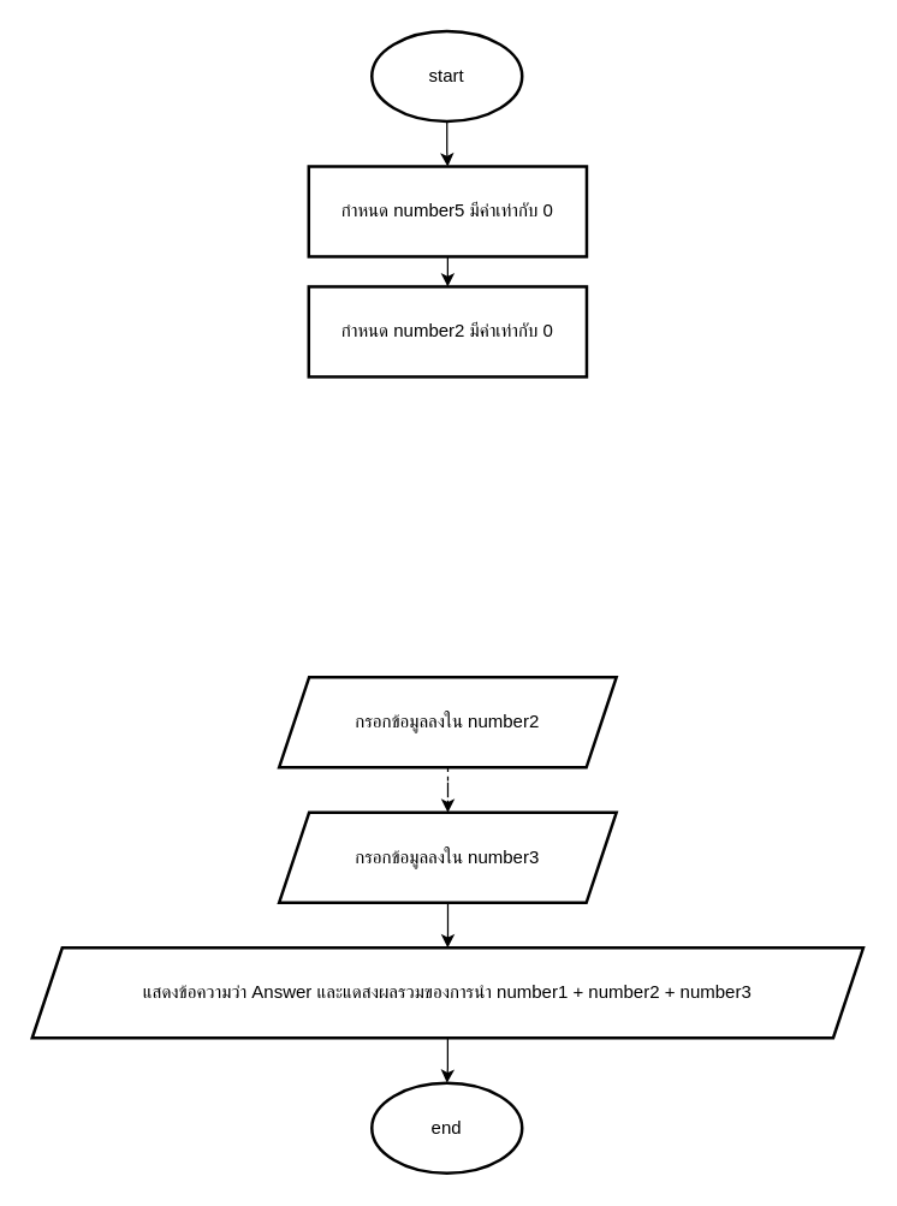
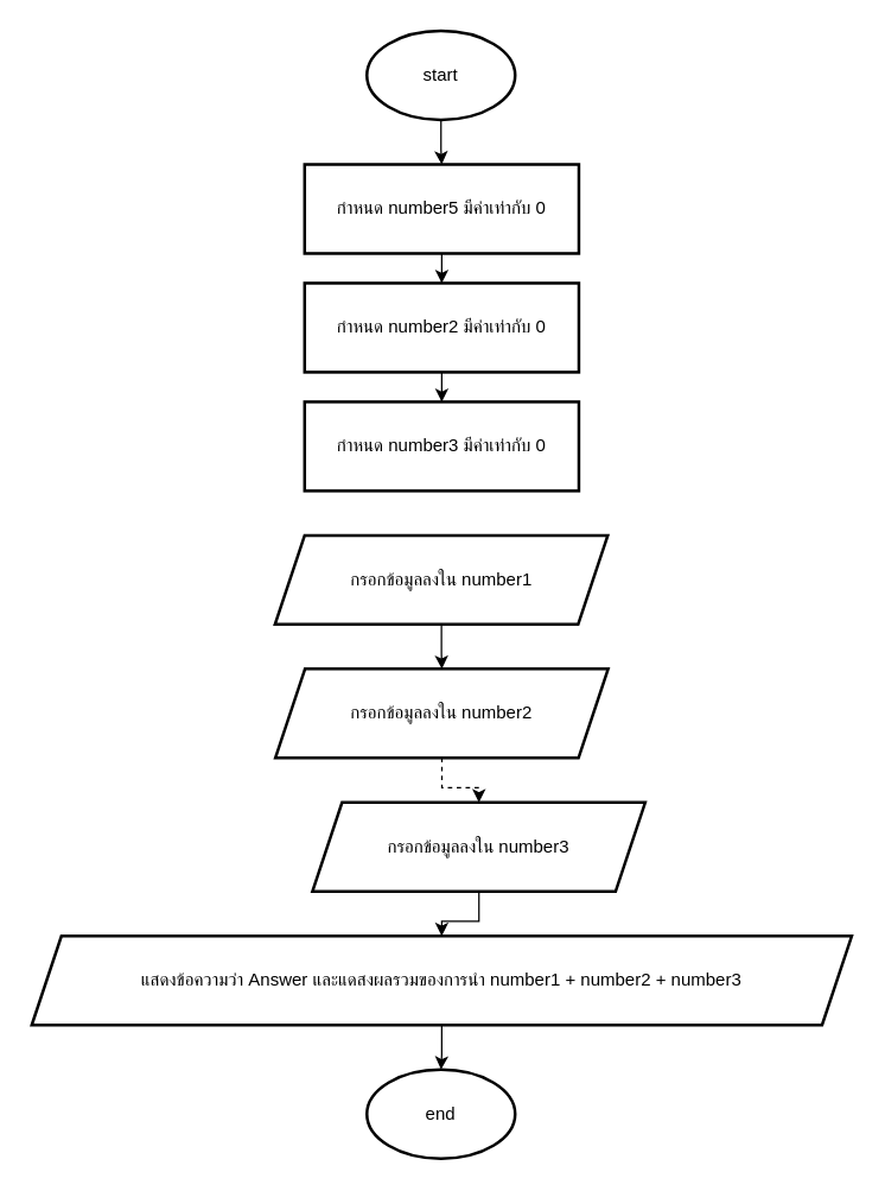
  <mxCell id="0" />
  <mxCell id="1" parent="0" />
  <mxCell id="2" value="" style="edgeStyle=orthogonalEdgeStyle;rounded=0;orthogonalLoop=1;jettySize=auto;html=1;" edge="1" parent="1" source="3" target="5"><mxGeometry relative="1" as="geometry" /></mxCell>
  <mxCell id="3" value="start" style="strokeWidth=2;html=1;shape=mxgraph.flowchart.start_1;whiteSpace=wrap;" vertex="1" parent="1"><mxGeometry x="247" y="20" width="100" height="60" as="geometry" /></mxCell>
  <mxCell id="4" value="" style="edgeStyle=orthogonalEdgeStyle;rounded=0;orthogonalLoop=1;jettySize=auto;html=1;" edge="1" parent="1" source="5" target="7"><mxGeometry relative="1" as="geometry" /></mxCell>
  <mxCell id="5" value="กำหนด number5 มีค่าเท่ากับ 0" style="whiteSpace=wrap;html=1;strokeWidth=2;" vertex="1" parent="1"><mxGeometry x="205" y="110" width="185" height="60" as="geometry" /></mxCell>
+ <mxCell id="6" value="" style="edgeStyle=orthogonalEdgeStyle;rounded=0;orthogonalLoop=1;jettySize=auto;html=1;" edge="1" parent="1" source="7" target="8"><mxGeometry relative="1" as="geometry" /></mxCell>
  <mxCell id="7" value="กำหนด number2 มีค่าเท่ากับ 0" style="whiteSpace=wrap;html=1;strokeWidth=2;" vertex="1" parent="1"><mxGeometry x="205" y="190" width="185" height="60" as="geometry" /></mxCell>
+ <mxCell id="8" value="กำหนด number3 มีค่าเท่ากับ 0" style="whiteSpace=wrap;html=1;strokeWidth=2;" vertex="1" parent="1"><mxGeometry x="205" y="270" width="185" height="60" as="geometry" /></mxCell>
+ <mxCell id="9" value="" style="edgeStyle=orthogonalEdgeStyle;rounded=0;orthogonalLoop=1;jettySize=auto;html=1;" edge="1" parent="1" source="10" target="12"><mxGeometry relative="1" as="geometry" /></mxCell>
+ <mxCell id="10" value="กรอกข้อมูลลงใน number1" style="shape=parallelogram;perimeter=parallelogramPerimeter;whiteSpace=wrap;html=1;fixedSize=1;strokeWidth=2;" vertex="1" parent="1"><mxGeometry x="185" y="360" width="224.5" height="60" as="geometry" /></mxCell>
  <mxCell id="11" value="" style="edgeStyle=orthogonalEdgeStyle;rounded=0;orthogonalLoop=1;jettySize=auto;html=1;dashed=1;" edge="1" parent="1" source="12" target="14"><mxGeometry relative="1" as="geometry" /></mxCell>
  <mxCell id="12" value="กรอกข้อมูลลงใน number2" style="shape=parallelogram;perimeter=parallelogramPerimeter;whiteSpace=wrap;html=1;fixedSize=1;strokeWidth=2;" vertex="1" parent="1"><mxGeometry x="185.25" y="450" width="224.5" height="60" as="geometry" /></mxCell>
  <mxCell id="13" value="" style="edgeStyle=orthogonalEdgeStyle;rounded=0;orthogonalLoop=1;jettySize=auto;html=1;" edge="1" parent="1" source="14" target="16"><mxGeometry relative="1" as="geometry" /></mxCell>
- <mxCell id="14" value="กรอกข้อมูลลงใน number3" style="shape=parallelogram;perimeter=parallelogramPerimeter;whiteSpace=wrap;html=1;fixedSize=1;strokeWidth=2;" vertex="1" parent="1"><mxGeometry x="185.25" y="540" width="224.5" height="60" as="geometry" /></mxCell>
+ <mxCell id="14" value="กรอกข้อมูลลงใน number3" style="shape=parallelogram;perimeter=parallelogramPerimeter;whiteSpace=wrap;html=1;fixedSize=1;strokeWidth=2;" vertex="1" parent="1"><mxGeometry x="210.25" y="540" width="224.5" height="60" as="geometry" /></mxCell>
  <mxCell id="15" value="" style="edgeStyle=orthogonalEdgeStyle;rounded=0;orthogonalLoop=1;jettySize=auto;html=1;" edge="1" parent="1" source="16" target="17"><mxGeometry relative="1" as="geometry" /></mxCell>
  <mxCell id="16" value="แสดงข้อความว่า Answer และแดสงผลรวมของการนำ number1 + number2 + number3" style="shape=parallelogram;perimeter=parallelogramPerimeter;whiteSpace=wrap;html=1;fixedSize=1;strokeWidth=2;" vertex="1" parent="1"><mxGeometry x="20.94" y="630" width="553.12" height="60" as="geometry" /></mxCell>
  <mxCell id="17" value="end" style="strokeWidth=2;html=1;shape=mxgraph.flowchart.start_1;whiteSpace=wrap;" vertex="1" parent="1"><mxGeometry x="247" y="720" width="100" height="60" as="geometry" /></mxCell>
